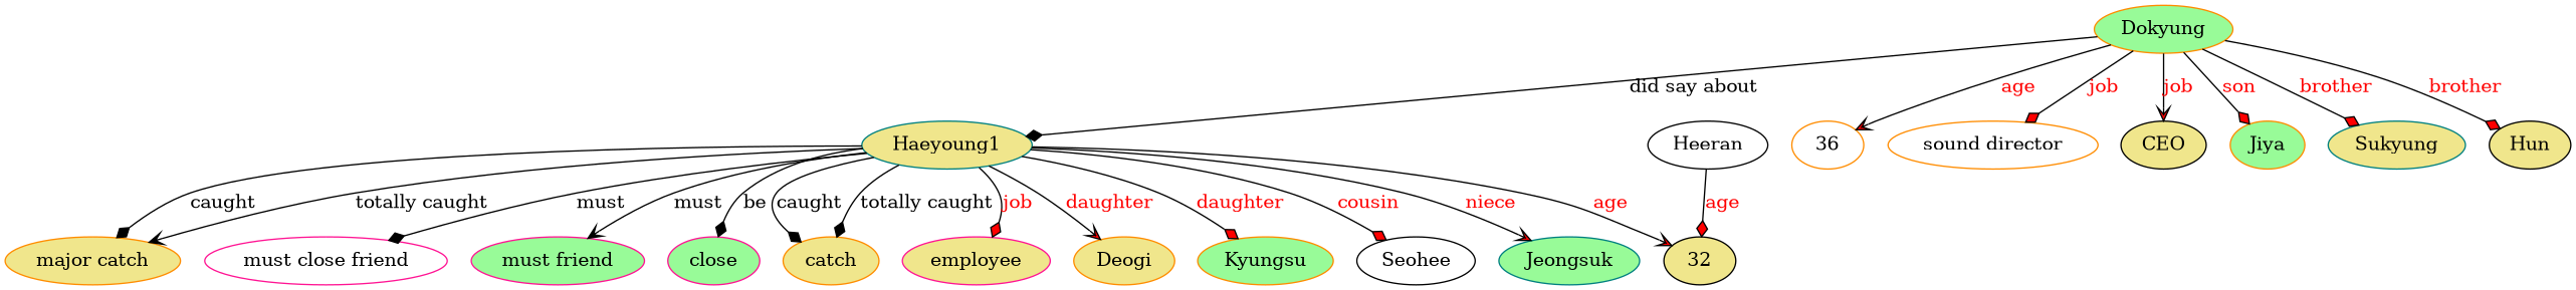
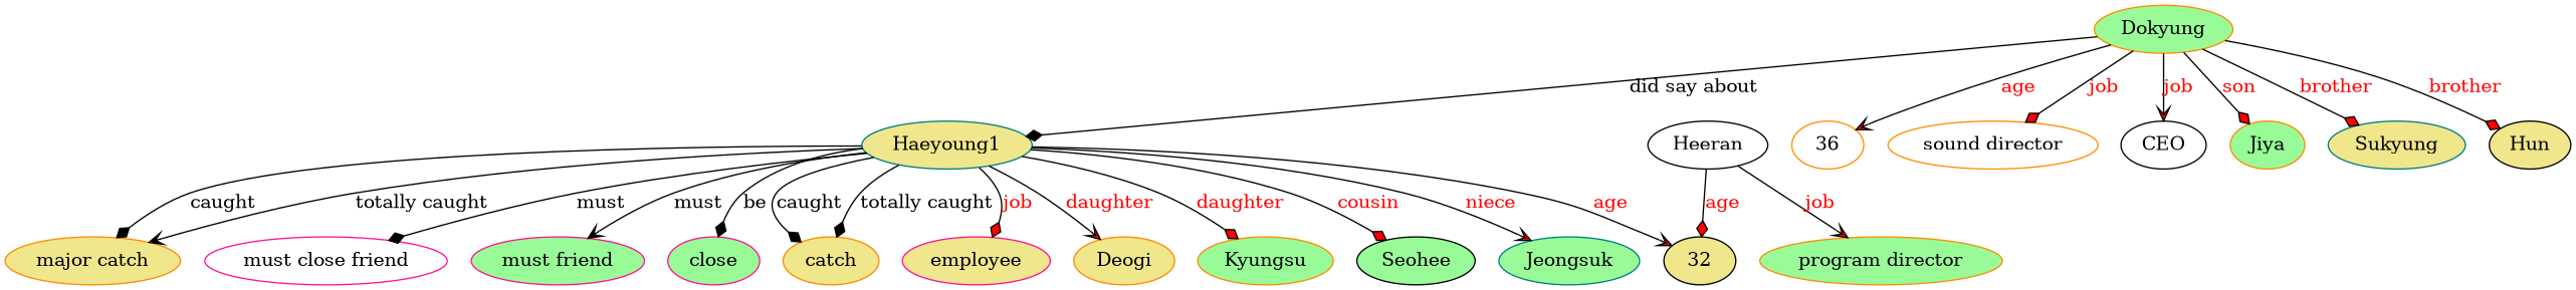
  digraph {
    node [color=darkorange fillcolor=khaki style=filled]
    edge [arrowhead=diamond fillcolor=red fontcolor=red style=filled]
    n1 [fillcolor=palegreen label=Dokyung]
    n2 [color=teal label=Haeyoung1]
    n3 [fillcolor=white label=36]
    n4 [fillcolor=white label="sound director"]
-   n5 [color=black label=CEO]
+   n5 [color=black fillcolor=white label=CEO]
    n6 [fillcolor=palegreen label=Jiya]
    n7 [color=teal label=Sukyung]
    n8 [color=black label=Hun]
    n9 [label=catch]
    n10 [label="major catch"]
    n11 [color=deeppink fillcolor=white label="must close friend"]
    n12 [color=deeppink fillcolor=palegreen label="must friend"]
    n13 [color=deeppink fillcolor=palegreen label=close]
    n14 [color=black label=32]
    n15 [color=deeppink label=employee]
    n16 [label=Deogi]
    n17 [fillcolor=palegreen label=Kyungsu]
-   n18 [color=black fillcolor=white label=Seohee]
+   n18 [color=black fillcolor=palegreen label=Seohee]
    n19 [color=teal fillcolor=palegreen label=Jeongsuk]
    n20 [color=black fillcolor=white label=Heeran]
+   n21 [fillcolor=palegreen label="program director"]
    n1 -> n2 [label="did say about" fillcolor="" fontcolor="" style=""]
    n1 -> n3 [arrowhead=vee label=age]
    n1 -> n4 [label=job style=solid]
    n1 -> n5 [arrowhead=vee label=job]
    n1 -> n6 [label=son]
    n1 -> n7 [label=brother]
    n1 -> n8 [label=brother]
    n2 -> n9 [label="totally caught" fillcolor="" fontcolor="" style=""]
    n2 -> n9 [label=caught fillcolor="" fontcolor="" style=""]
    n2 -> n10 [arrowhead=vee label="totally caught" fillcolor="" fontcolor="" style=""]
    n2 -> n10 [label=caught fillcolor="" fontcolor="" style=""]
    n2 -> n11 [label=must fillcolor="" fontcolor="" style=""]
    n2 -> n12 [arrowhead=vee label=must fillcolor="" fontcolor="" style=""]
    n2 -> n13 [label=be fillcolor="" fontcolor="" style=""]
    n2 -> n14 [arrowhead=vee label=age]
    n2 -> n15 [label=job]
    n2 -> n16 [arrowhead=vee label=daughter]
    n2 -> n17 [label=daughter]
    n2 -> n18 [label=cousin]
    n2 -> n19 [arrowhead=vee label=niece]
    n20 -> n14 [label=age]
+   n20 -> n21 [arrowhead=vee label=job]
  }
